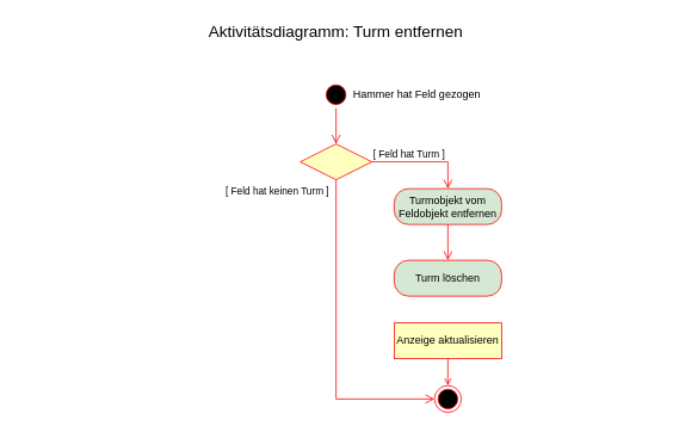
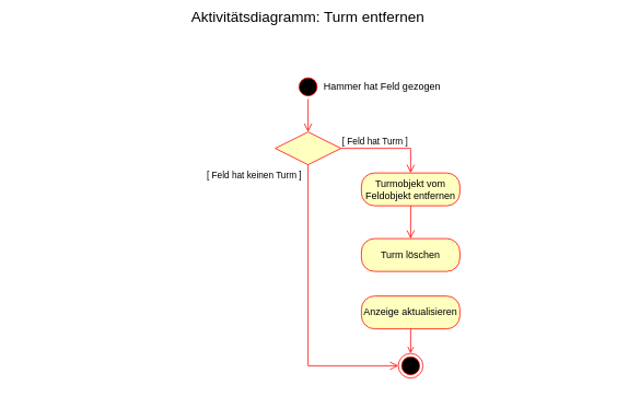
  <mxCell id="0" />
  <mxCell id="1" parent="0" />
  <mxCell id="2" value="" style="ellipse;html=1;shape=startState;fillColor=#000000;strokeColor=#ff0000;" parent="1" vertex="1"><mxGeometry x="360" y="90" width="30" height="30" as="geometry" /></mxCell>
- <mxCell id="3" value="Turmobjekt vom Feldobjekt entfernen" style="rounded=1;whiteSpace=wrap;html=1;arcSize=40;fontColor=#000000;fillColor=#d5e8d4;strokeColor=#ff0000;" parent="1" vertex="1"><mxGeometry x="440" y="210" width="120" height="40" as="geometry" /></mxCell>
+ <mxCell id="3" value="Turmobjekt vom Feldobjekt entfernen" style="rounded=1;whiteSpace=wrap;html=1;arcSize=40;fontColor=#000000;fillColor=#ffffc0;strokeColor=#ff0000;" parent="1" vertex="1"><mxGeometry x="440" y="210" width="120" height="40" as="geometry" /></mxCell>
  <mxCell id="4" value="" style="edgeStyle=orthogonalEdgeStyle;html=1;verticalAlign=bottom;endArrow=open;endSize=8;strokeColor=#ff0000;rounded=0;entryX=0.5;entryY=0;entryDx=0;entryDy=0;" parent="1" source="3" target="5" edge="1"><mxGeometry relative="1" as="geometry"><mxPoint x="500" y="290" as="targetPoint" /></mxGeometry></mxCell>
- <mxCell id="5" value="Turm löschen" style="rounded=1;whiteSpace=wrap;html=1;arcSize=40;fontColor=#000000;fillColor=#d5e8d4;strokeColor=#ff0000;" parent="1" vertex="1"><mxGeometry x="440" y="290" width="120" height="40" as="geometry" /></mxCell>
+ <mxCell id="5" value="Turm löschen" style="rounded=1;whiteSpace=wrap;html=1;arcSize=40;fontColor=#000000;fillColor=#ffffc0;strokeColor=#ff0000;" parent="1" vertex="1"><mxGeometry x="440" y="290" width="120" height="40" as="geometry" /></mxCell>
  <mxCell id="6" value="" style="ellipse;html=1;shape=endState;fillColor=#000000;strokeColor=#ff0000;" parent="1" vertex="1"><mxGeometry x="485" y="430" width="30" height="30" as="geometry" /></mxCell>
  <mxCell id="7" value="Hammer hat Feld gezogen" style="text;html=1;align=center;verticalAlign=middle;resizable=0;points=[];autosize=1;strokeColor=none;fillColor=none;" parent="1" vertex="1"><mxGeometry x="380" y="90" width="170" height="30" as="geometry" /></mxCell>
- <mxCell id="8" value="Anzeige aktualisieren" style="whiteSpace=wrap;html=1;arcSize=40;fontColor=#000000;fillColor=#ffffc0;strokeColor=#ff0000;rounded=0;" parent="1" vertex="1"><mxGeometry x="440" y="360" width="120" height="40" as="geometry" /></mxCell>
+ <mxCell id="8" value="Anzeige aktualisieren" style="rounded=1;whiteSpace=wrap;html=1;arcSize=40;fontColor=#000000;fillColor=#ffffc0;strokeColor=#ff0000;" parent="1" vertex="1"><mxGeometry x="440" y="360" width="120" height="40" as="geometry" /></mxCell>
  <mxCell id="9" style="edgeStyle=orthogonalEdgeStyle;rounded=0;orthogonalLoop=1;jettySize=auto;html=1;exitX=0.5;exitY=1;exitDx=0;exitDy=0;strokeColor=#FF0000;endArrow=open;endFill=0;entryX=0.5;entryY=0;entryDx=0;entryDy=0;" parent="1" source="8" target="6" edge="1"><mxGeometry relative="1" as="geometry"><mxPoint x="510" y="340" as="sourcePoint" /><mxPoint x="510" y="370" as="targetPoint" /></mxGeometry></mxCell>
  <mxCell id="10" value="" style="rhombus;whiteSpace=wrap;html=1;fontColor=#000000;fillColor=#ffffc0;strokeColor=#ff0000;" parent="1" vertex="1"><mxGeometry x="335" y="160" width="80" height="40" as="geometry" /></mxCell>
  <mxCell id="11" value="[ Feld hat Turm ]" style="edgeStyle=orthogonalEdgeStyle;html=1;align=left;verticalAlign=bottom;endArrow=open;endSize=8;strokeColor=#ff0000;rounded=0;entryX=0.5;entryY=0;entryDx=0;entryDy=0;" parent="1" source="10" target="3" edge="1"><mxGeometry x="-1" relative="1" as="geometry"><mxPoint x="515" y="180" as="targetPoint" /><mxPoint as="offset" /></mxGeometry></mxCell>
  <mxCell id="12" value="[ Feld hat keinen Turm ]" style="edgeStyle=orthogonalEdgeStyle;html=1;align=left;verticalAlign=top;endArrow=open;endSize=8;strokeColor=#ff0000;rounded=0;entryX=0;entryY=0.5;entryDx=0;entryDy=0;exitX=0.5;exitY=1;exitDx=0;exitDy=0;" parent="1" source="10" target="6" edge="1"><mxGeometry x="-1" y="-125" relative="1" as="geometry"><mxPoint x="375" y="260" as="targetPoint" /><mxPoint as="offset" /></mxGeometry></mxCell>
  <mxCell id="13" value="" style="edgeStyle=orthogonalEdgeStyle;html=1;verticalAlign=bottom;endArrow=open;endSize=8;strokeColor=#ff0000;rounded=0;entryX=0.5;entryY=0;entryDx=0;entryDy=0;exitX=0.5;exitY=1;exitDx=0;exitDy=0;" parent="1" source="2" target="10" edge="1"><mxGeometry relative="1" as="geometry"><mxPoint x="510" y="300" as="targetPoint" /><mxPoint x="510" y="260" as="sourcePoint" /></mxGeometry></mxCell>
- <mxCell id="14" value="Aktivitätsdiagramm: Turm entfernen" style="text;html=1;strokeColor=none;fillColor=none;align=center;verticalAlign=middle;whiteSpace=wrap;rounded=0;fontSize=18;" vertex="1" parent="1"><mxGeometry x="20" y="20" width="710" height="30" as="geometry" /></mxCell>
+ <mxCell id="14" value="Aktivitätsdiagramm: Turm entfernen" style="text;html=1;strokeColor=none;fillColor=none;align=center;verticalAlign=middle;whiteSpace=wrap;rounded=0;fontSize=18;" vertex="1" parent="1"><mxGeometry x="20" y="5" width="710" height="30" as="geometry" /></mxCell>
